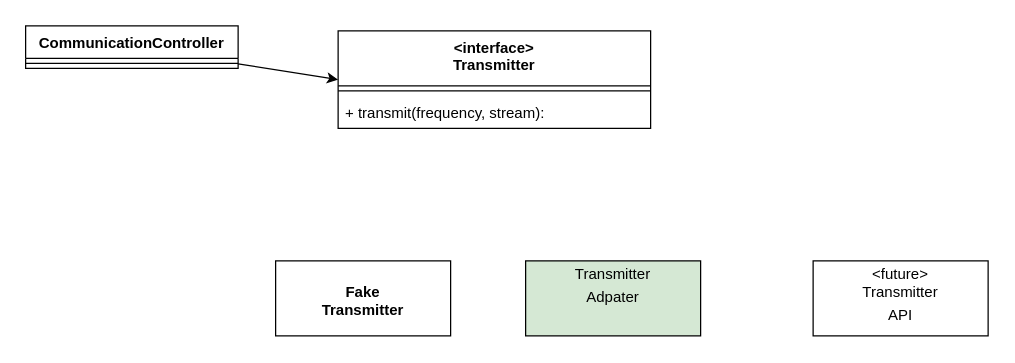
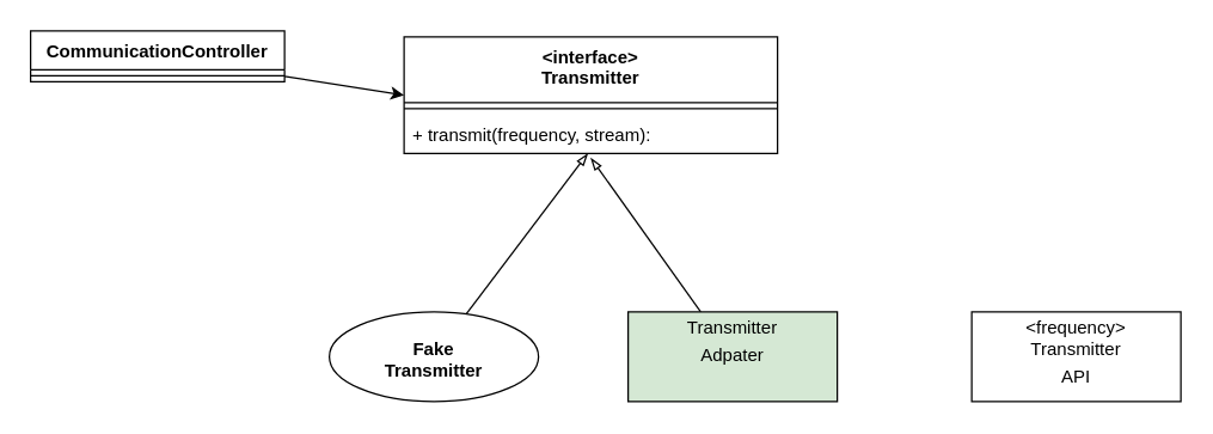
  <mxCell id="0" />
  <mxCell id="1" parent="0" />
  <mxCell id="2" style="edgeStyle=none;html=1;entryX=0;entryY=0.5;entryDx=0;entryDy=0;endArrow=classic;endFill=1;" parent="1" source="3" target="5" edge="1"><mxGeometry relative="1" as="geometry" /></mxCell>
  <mxCell id="3" value="CommunicationController" style="swimlane;fontStyle=1;align=center;verticalAlign=top;childLayout=stackLayout;horizontal=1;startSize=26;horizontalStack=0;resizeParent=1;resizeParentMax=0;resizeLast=0;collapsible=1;marginBottom=0;" parent="1" vertex="1"><mxGeometry x="20" y="20" width="170" height="34" as="geometry" /></mxCell>
  <mxCell id="4" value="" style="line;strokeWidth=1;fillColor=none;align=left;verticalAlign=middle;spacingTop=-1;spacingLeft=3;spacingRight=3;rotatable=0;labelPosition=right;points=[];portConstraint=eastwest;strokeColor=inherit;" parent="3" vertex="1"><mxGeometry y="26" width="170" height="8" as="geometry" /></mxCell>
  <mxCell id="5" value="&lt;interface&gt;&#10;Transmitter" style="swimlane;fontStyle=1;align=center;verticalAlign=top;childLayout=stackLayout;horizontal=1;startSize=44;horizontalStack=0;resizeParent=1;resizeParentMax=0;resizeLast=0;collapsible=1;marginBottom=0;" parent="1" vertex="1"><mxGeometry x="270" y="24" width="250" height="78" as="geometry" /></mxCell>
  <mxCell id="6" value="" style="line;strokeWidth=1;fillColor=none;align=left;verticalAlign=middle;spacingTop=-1;spacingLeft=3;spacingRight=3;rotatable=0;labelPosition=right;points=[];portConstraint=eastwest;strokeColor=inherit;" parent="5" vertex="1"><mxGeometry y="44" width="250" height="8" as="geometry" /></mxCell>
  <mxCell id="7" value="+ transmit(frequency, stream): " style="text;strokeColor=none;fillColor=none;align=left;verticalAlign=top;spacingLeft=4;spacingRight=4;overflow=hidden;rotatable=0;points=[[0,0.5],[1,0.5]];portConstraint=eastwest;" parent="5" vertex="1"><mxGeometry y="52" width="250" height="26" as="geometry" /></mxCell>
- <mxCell id="9" value="&lt;p style=&quot;margin:0px;margin-top:4px;text-align:center;&quot;&gt;&lt;br&gt;&lt;b&gt;Fake&lt;br&gt;Transmitter&lt;/b&gt;&lt;/p&gt;" style="verticalAlign=top;align=left;overflow=fill;fontSize=12;fontFamily=Helvetica;html=1;" parent="1" vertex="1"><mxGeometry x="220" y="208" width="140" height="60" as="geometry" /></mxCell>
+ <mxCell id="8" style="edgeStyle=none;html=1;entryX=0.492;entryY=1;entryDx=0;entryDy=0;entryPerimeter=0;endArrow=blockThin;endFill=0;" parent="1" source="9" target="7" edge="1"><mxGeometry relative="1" as="geometry" /></mxCell>
+ <mxCell id="9" value="&lt;p style=&quot;margin:0px;margin-top:4px;text-align:center;&quot;&gt;&lt;br&gt;&lt;b&gt;Fake&lt;br&gt;Transmitter&lt;/b&gt;&lt;/p&gt;" style="ellipse;verticalAlign=top;align=left;overflow=fill;fontSize=12;fontFamily=Helvetica;html=1;" parent="1" vertex="1"><mxGeometry x="220" y="208" width="140" height="60" as="geometry" /></mxCell>
+ <mxCell id="10" style="edgeStyle=none;html=1;entryX=0.5;entryY=1.115;entryDx=0;entryDy=0;entryPerimeter=0;endArrow=blockThin;endFill=0;" parent="1" source="11" target="7" edge="1"><mxGeometry relative="1" as="geometry" /></mxCell>
  <mxCell id="11" value="&lt;p style=&quot;text-align: center; margin: 4px 0px 0px;&quot;&gt;&lt;span style=&quot;background-color: initial;&quot;&gt;Transmitter&lt;/span&gt;&lt;br&gt;&lt;/p&gt;&lt;p style=&quot;margin:0px;margin-top:4px;text-align:center;&quot;&gt;Adpater&lt;/p&gt;" style="verticalAlign=top;align=left;overflow=fill;fontSize=12;fontFamily=Helvetica;html=1;fillColor=#d5e8d4;" parent="1" vertex="1"><mxGeometry x="420" y="208" width="140" height="60" as="geometry" /></mxCell>
- <mxCell id="12" value="&lt;p style=&quot;text-align: center; margin: 4px 0px 0px;&quot;&gt;&lt;span style=&quot;background-color: initial;&quot;&gt;&amp;lt;future&amp;gt;&lt;br&gt;Transmitter&lt;/span&gt;&lt;br&gt;&lt;/p&gt;&lt;p style=&quot;margin:0px;margin-top:4px;text-align:center;&quot;&gt;API&lt;/p&gt;" style="verticalAlign=top;align=left;overflow=fill;fontSize=12;fontFamily=Helvetica;html=1;" parent="1" vertex="1"><mxGeometry x="650" y="208" width="140" height="60" as="geometry" /></mxCell>
+ <mxCell id="12" value="&lt;p style=&quot;text-align: center; margin: 4px 0px 0px;&quot;&gt;&lt;span style=&quot;background-color: initial;&quot;&gt;&amp;lt;frequency&amp;gt;&lt;br&gt;Transmitter&lt;/span&gt;&lt;br&gt;&lt;/p&gt;&lt;p style=&quot;margin:0px;margin-top:4px;text-align:center;&quot;&gt;API&lt;/p&gt;" style="verticalAlign=top;align=left;overflow=fill;fontSize=12;fontFamily=Helvetica;html=1;" parent="1" vertex="1"><mxGeometry x="650" y="208" width="140" height="60" as="geometry" /></mxCell>
